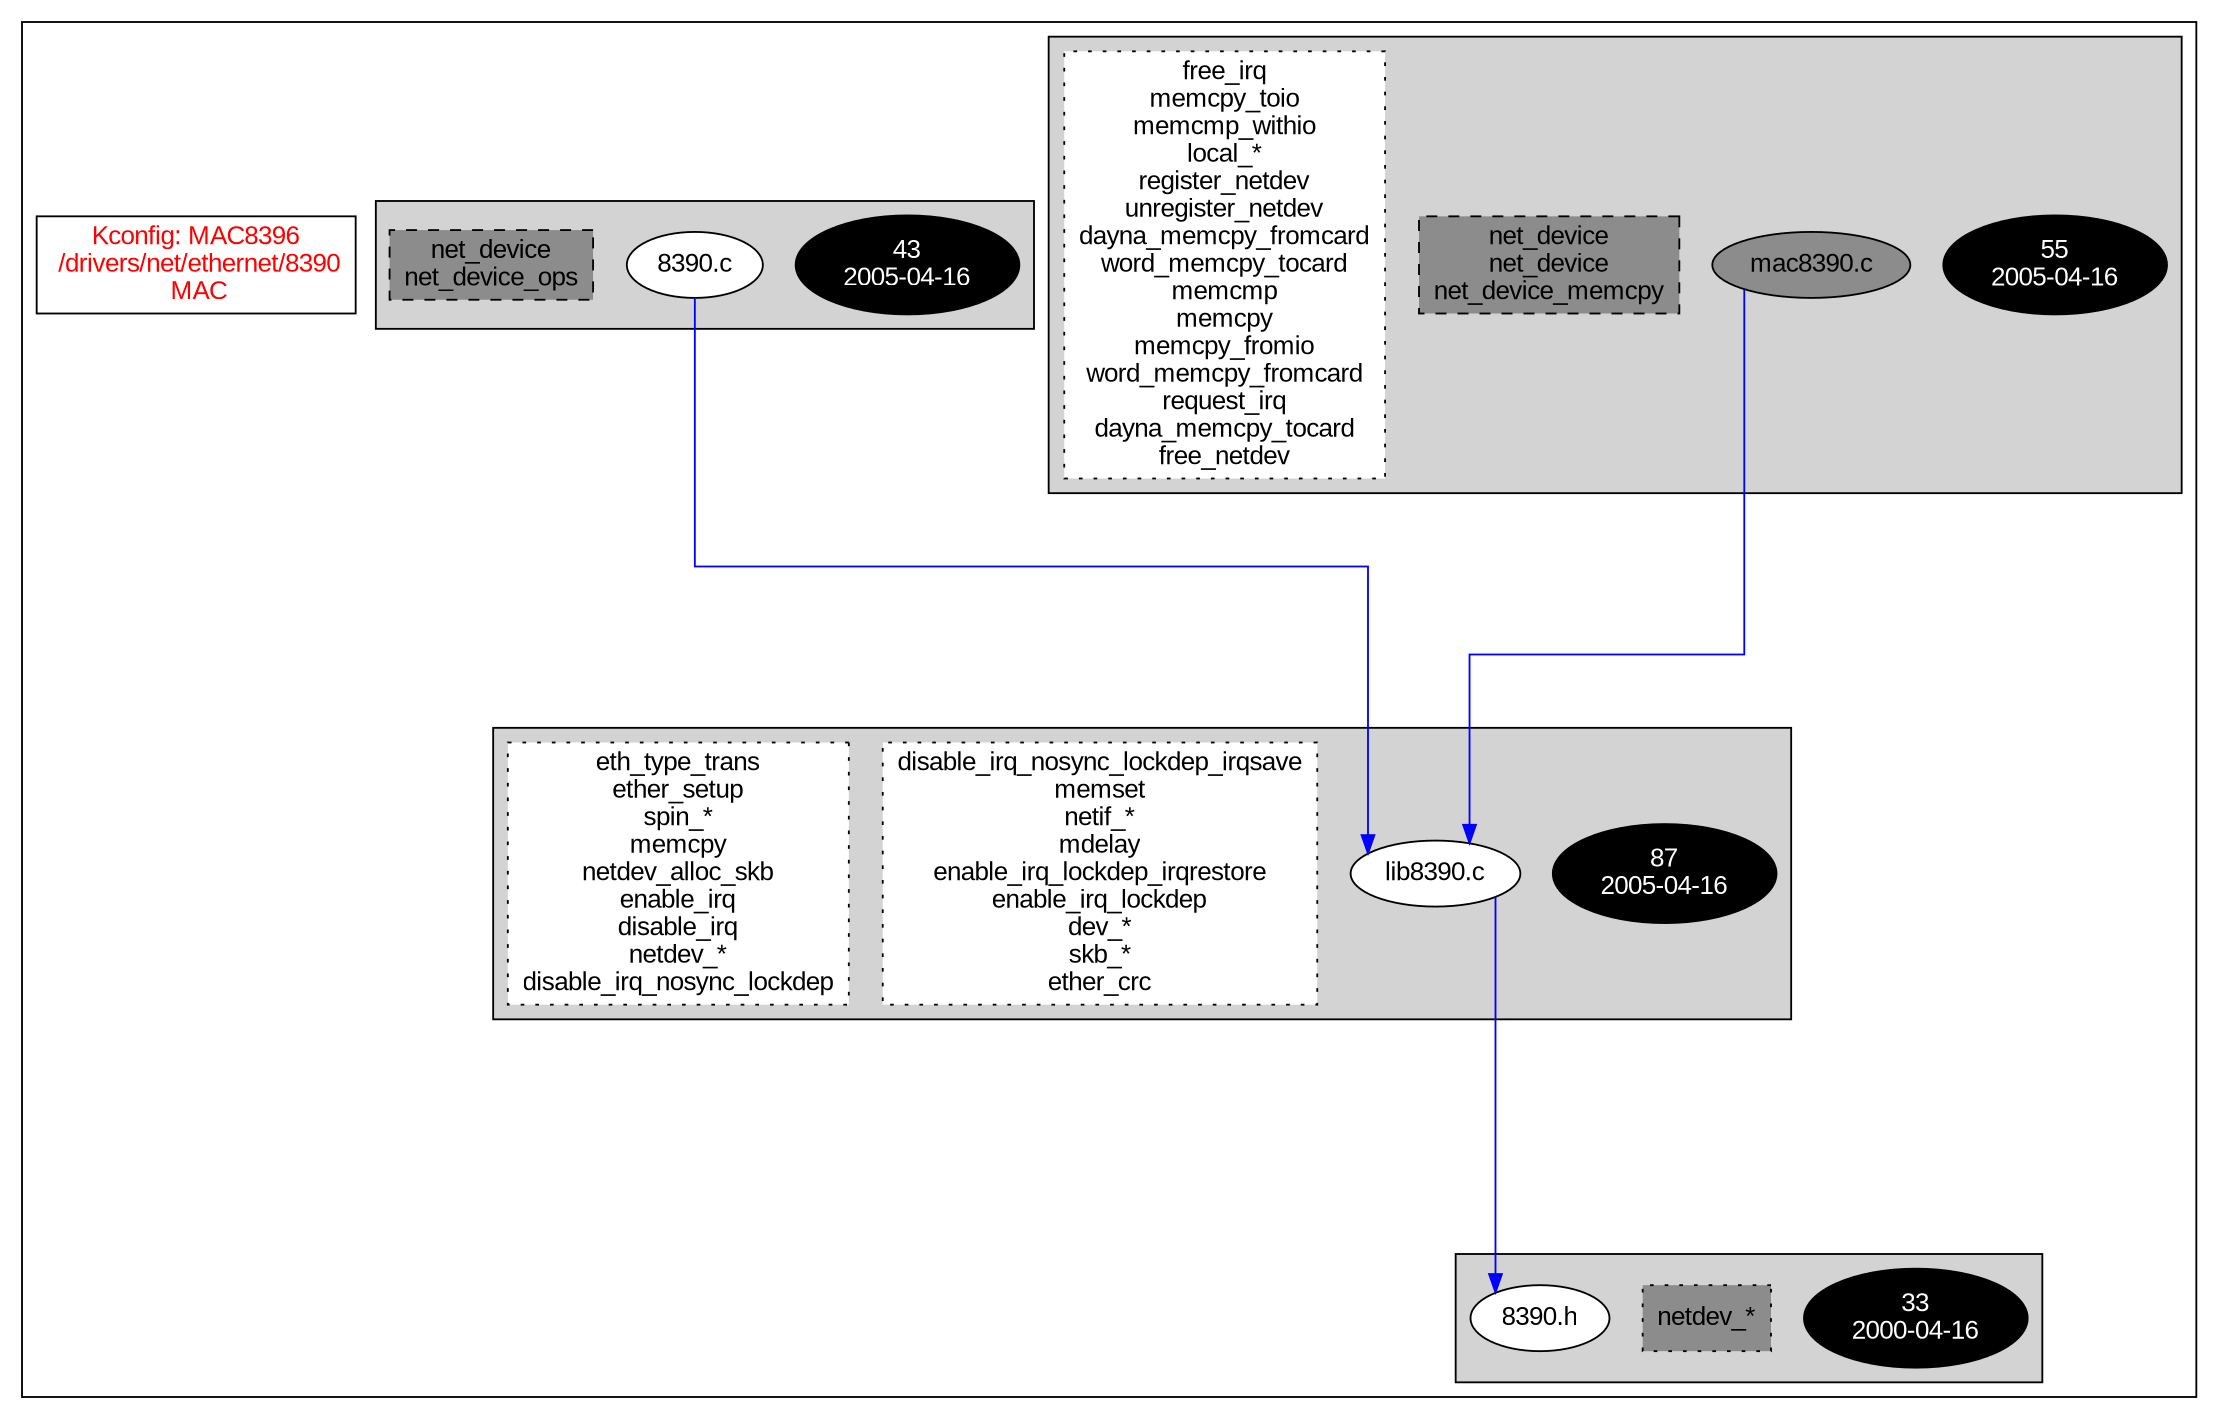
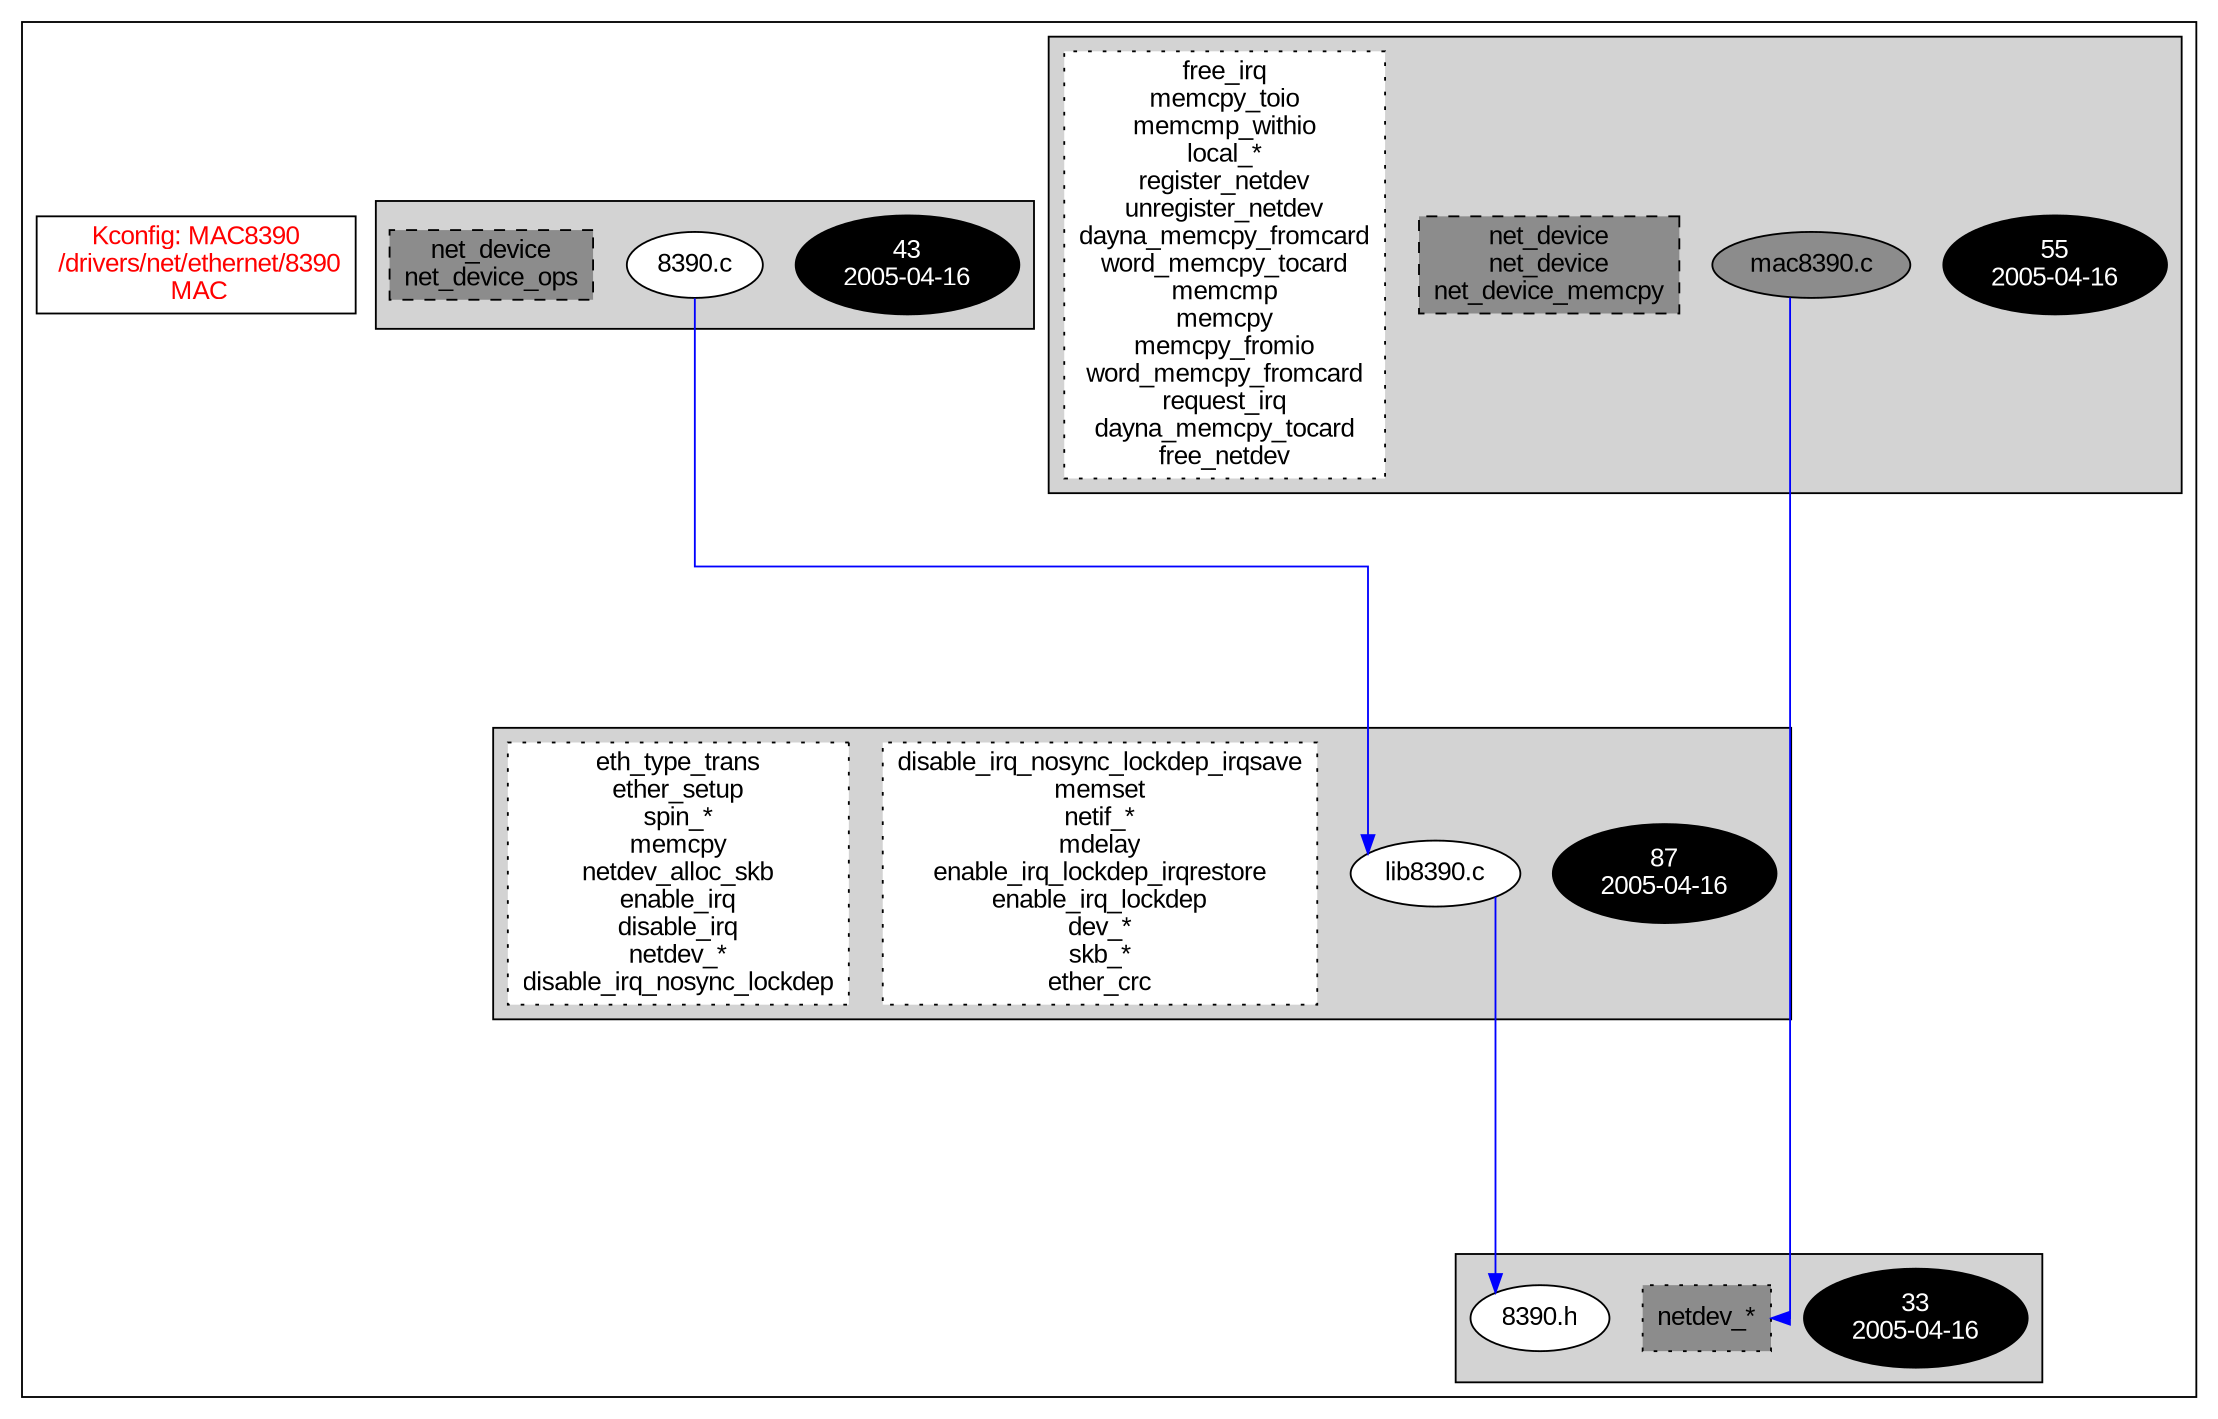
  digraph {
    fontname="Liberation Sans"
    ranksep=2
    splines=ortho
    node [fillcolor=white fontcolor=black fontname="Liberation Sans" style=filled]
    edge [color=blue fontname="Liberation Sans"]
    n1 [fillcolor=black fontcolor=white label="55\n2005-04-16"]
    n2 [fillcolor=grey55 label="mac8390.c\n"]
    n3 [fillcolor=grey55 label="net_device\nnet_device\nnet_device_memcpy\n" shape=box style="filled,dashed"]
    n4 [label="free_irq\nmemcpy_toio\nmemcmp_withio\nlocal_*\nregister_netdev\nunregister_netdev\ndayna_memcpy_fromcard\nword_memcpy_tocard\nmemcmp\nmemcpy\nmemcpy_fromio\nword_memcpy_fromcard\nrequest_irq\ndayna_memcpy_tocard\nfree_netdev\n" shape=box style="filled,dotted"]
    n5 [fillcolor=black fontcolor=white label="87\n2005-04-16"]
    n6 [label="lib8390.c\n"]
    n7 [label="disable_irq_nosync_lockdep_irqsave\nmemset\nnetif_*\nmdelay\nenable_irq_lockdep_irqrestore\nenable_irq_lockdep\ndev_*\nskb_*\nether_crc\n" shape=box style="filled,dotted"]
    n8 [label="eth_type_trans\nether_setup\nspin_*\nmemcpy\nnetdev_alloc_skb\nenable_irq\ndisable_irq\nnetdev_*\ndisable_irq_nosync_lockdep\n" shape=box style="filled,dotted"]
-   n9 [fillcolor=black fontcolor=white label="33\n2000-04-16"]
+   n9 [fillcolor=black fontcolor=white label="33\n2005-04-16"]
    n10 [label="8390.h\n"]
    n11 [fillcolor=grey55 label="netdev_*\n" shape=box style="filled,dotted"]
    n12 [fillcolor=black fontcolor=white label="43\n2005-04-16"]
    n13 [label="8390.c\n"]
    n14 [fillcolor=grey55 label="net_device\nnet_device_ops\n" shape=box style="filled,dashed"]
-   n15 [fontcolor=red label="Kconfig: MAC8396\n /drivers/net/ethernet/8390\n  MAC " shape=box fillcolor="" style=""]
+   n15 [fontcolor=red label="Kconfig: MAC8390\n /drivers/net/ethernet/8390\n  MAC " shape=box fillcolor="" style=""]
    subgraph cluster_1 {
      n15
      subgraph cluster_2 {
        style=filled
        n1
        n2
        n3
        n4
      }
      subgraph cluster_3 {
        style=filled
        n5
        n6
        n7
        n8
      }
      subgraph cluster_4 {
        style=filled
        n9
        n10
        n11
      }
      subgraph cluster_5 {
        style=filled
        n12
        n13
        n14
      }
    }
-   n2 -> n6
+   n2 -> n11
    n6 -> n10
    n13 -> n6
  }
